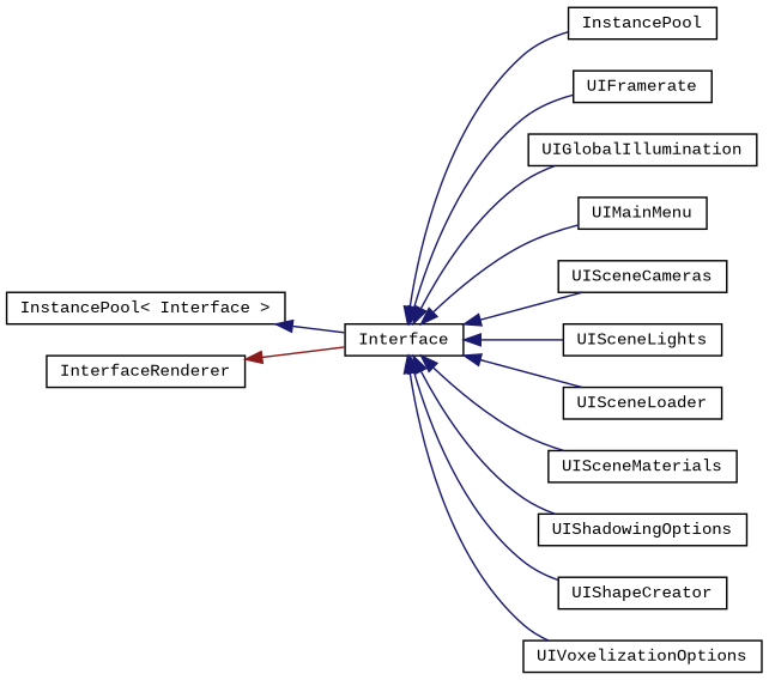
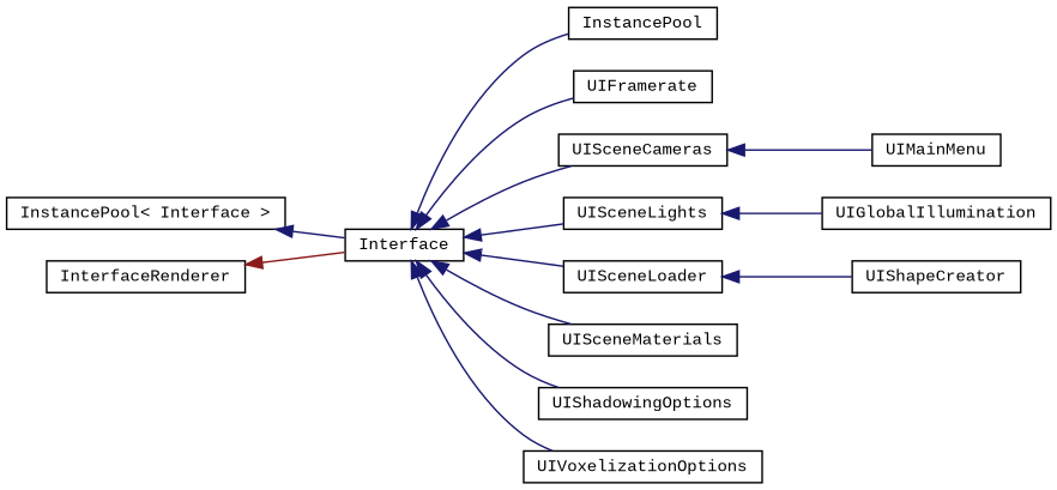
  digraph {
    fontname="Liberation Mono"
    rankdir=LR
    node [color=black fillcolor=white fontname="Liberation Mono" fontsize=10 shape=record style=filled]
    edge [color=midnightblue dir=back fontname="Liberation Mono" fontsize=10 labelfontname=Helvetica labelfontsize=10 style=solid]
    n1 [height=0.2 label="InstancePool\< Interface \>" width=0.4]
    n2 [height=0.2 label=Interface width=0.4]
    n3 [height=0.2 label=InstancePool width=0.4]
    n4 [height=0.2 label=UIFramerate width=0.4]
    n5 [height=0.2 label=UIGlobalIllumination width=0.4]
    n6 [height=0.2 label=UIMainMenu width=0.4]
    n7 [height=0.2 label=UISceneCameras width=0.4]
    n8 [height=0.2 label=UISceneLights width=0.4]
    n9 [height=0.2 label=UISceneLoader width=0.4]
    n10 [height=0.2 label=UISceneMaterials width=0.4]
    n11 [height=0.2 label=UIShadowingOptions width=0.4]
    n12 [height=0.2 label=UIShapeCreator width=0.4]
    n13 [height=0.2 label=UIVoxelizationOptions width=0.4]
    n14 [height=0.2 label=InterfaceRenderer width=0.4]
    n1 -> n2
    n2 -> n3
    n2 -> n4
-   n2 -> n5
-   n2 -> n6
+   n8 -> n5
+   n7 -> n6
    n2 -> n7
    n2 -> n8
    n2 -> n9
    n2 -> n10
    n2 -> n11
-   n2 -> n12
+   n9 -> n12
    n2 -> n13
    n14 -> n2 [color=firebrick4]
  }
